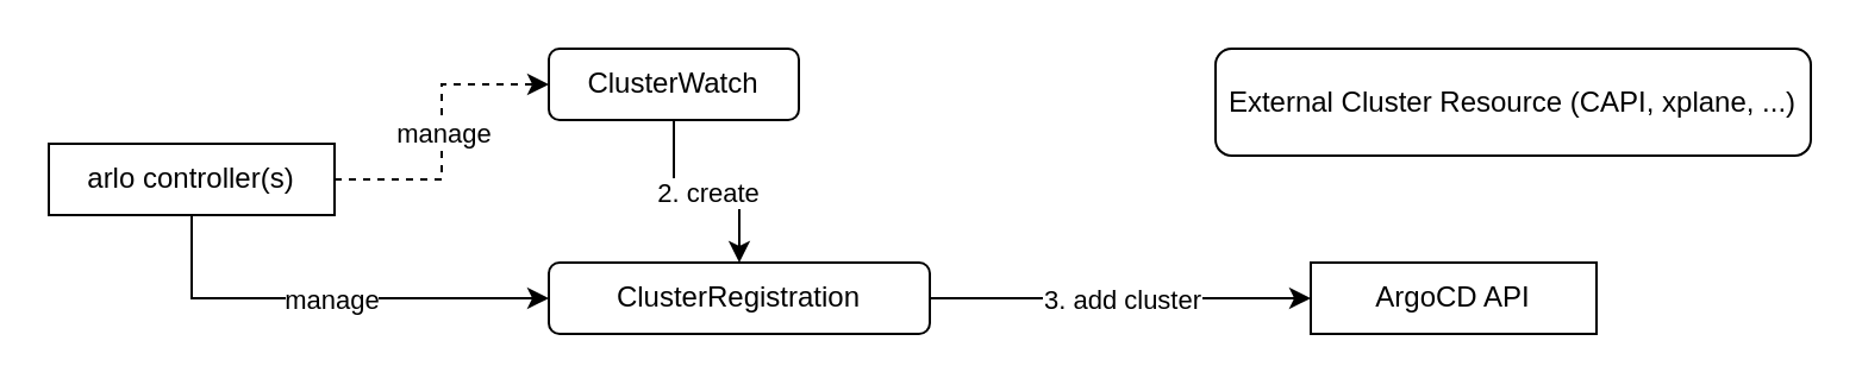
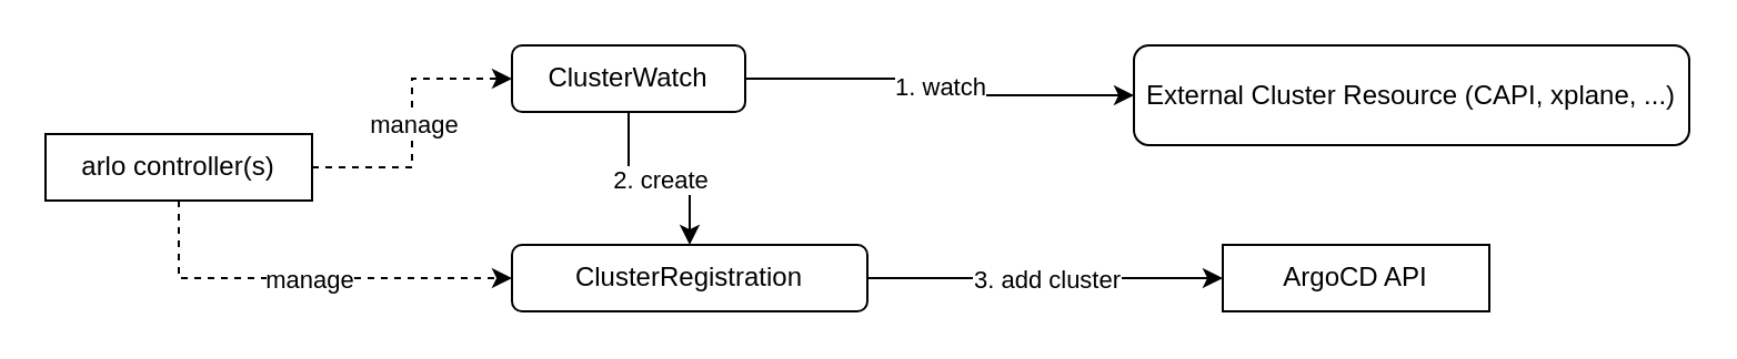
  <mxCell id="0" />
  <mxCell id="1" parent="0" />
  <mxCell id="2" value="ClusterWatch" style="rounded=1;whiteSpace=wrap;html=1;" parent="1" vertex="1"><mxGeometry x="230" y="20" width="105" height="30" as="geometry" /></mxCell>
  <mxCell id="3" value="ClusterRegistration" style="rounded=1;whiteSpace=wrap;html=1;" parent="1" vertex="1"><mxGeometry x="230" y="110" width="160" height="30" as="geometry" /></mxCell>
  <mxCell id="4" value="External Cluster Resource (CAPI, xplane, ...)" style="rounded=1;whiteSpace=wrap;html=1;" parent="1" vertex="1"><mxGeometry x="510" y="20" width="250" height="45" as="geometry" /></mxCell>
  <mxCell id="5" value="ArgoCD API" style="rounded=0;whiteSpace=wrap;html=1;" parent="1" vertex="1"><mxGeometry x="550" y="110" width="120" height="30" as="geometry" /></mxCell>
  <mxCell id="6" value="arlo controller(s)" style="rounded=0;whiteSpace=wrap;html=1;" parent="1" vertex="1"><mxGeometry x="20" y="60" width="120" height="30" as="geometry" /></mxCell>
+ <mxCell id="7" value="" style="endArrow=classic;html=1;rounded=0;edgeStyle=orthogonalEdgeStyle;exitX=1;exitY=0.5;exitDx=0;exitDy=0;entryX=0;entryY=0.5;entryDx=0;entryDy=0;" parent="1" source="2" target="4" edge="1"><mxGeometry relative="1" as="geometry"><mxPoint x="400" y="70" as="sourcePoint" /><mxPoint x="500" y="70" as="targetPoint" /></mxGeometry></mxCell>
+ <mxCell id="8" value="1. watch" style="edgeLabel;resizable=0;html=1;align=center;verticalAlign=middle;" parent="7" connectable="0" vertex="1"><mxGeometry relative="1" as="geometry" /></mxCell>
  <mxCell id="9" value="" style="endArrow=classic;html=1;rounded=0;edgeStyle=orthogonalEdgeStyle;exitX=0.5;exitY=1;exitDx=0;exitDy=0;entryX=0.5;entryY=0;entryDx=0;entryDy=0;" parent="1" source="2" target="3" edge="1"><mxGeometry relative="1" as="geometry"><mxPoint x="400" y="45" as="sourcePoint" /><mxPoint x="520" y="45" as="targetPoint" /></mxGeometry></mxCell>
  <mxCell id="10" value="2. create" style="edgeLabel;resizable=0;html=1;align=center;verticalAlign=middle;" parent="9" connectable="0" vertex="1"><mxGeometry relative="1" as="geometry" /></mxCell>
  <mxCell id="11" value="" style="endArrow=classic;html=1;rounded=0;edgeStyle=orthogonalEdgeStyle;exitX=1;exitY=0.5;exitDx=0;exitDy=0;entryX=0;entryY=0.5;entryDx=0;entryDy=0;" parent="1" source="3" target="5" edge="1"><mxGeometry relative="1" as="geometry"><mxPoint x="320" y="60" as="sourcePoint" /><mxPoint x="320" y="120" as="targetPoint" /></mxGeometry></mxCell>
  <mxCell id="12" value="3. add cluster" style="edgeLabel;resizable=0;html=1;align=center;verticalAlign=middle;" parent="11" connectable="0" vertex="1"><mxGeometry relative="1" as="geometry" /></mxCell>
  <mxCell id="13" value="" style="endArrow=classic;html=1;rounded=0;edgeStyle=orthogonalEdgeStyle;exitX=1;exitY=0.5;exitDx=0;exitDy=0;entryX=0;entryY=0.5;entryDx=0;entryDy=0;dashed=1;" parent="1" source="6" target="2" edge="1"><mxGeometry relative="1" as="geometry"><mxPoint x="330" y="70" as="sourcePoint" /><mxPoint x="330" y="130" as="targetPoint" /></mxGeometry></mxCell>
  <mxCell id="14" value="manage" style="edgeLabel;resizable=0;html=1;align=center;verticalAlign=middle;" parent="13" connectable="0" vertex="1"><mxGeometry relative="1" as="geometry" /></mxCell>
- <mxCell id="15" value="" style="endArrow=classic;html=1;rounded=0;edgeStyle=orthogonalEdgeStyle;exitX=0.5;exitY=1;exitDx=0;exitDy=0;entryX=0;entryY=0.5;entryDx=0;entryDy=0;dashed=0;" parent="1" source="6" target="3" edge="1"><mxGeometry relative="1" as="geometry"><mxPoint x="170" y="85" as="sourcePoint" /><mxPoint x="240" y="45" as="targetPoint" /></mxGeometry></mxCell>
+ <mxCell id="15" value="" style="endArrow=classic;html=1;rounded=0;edgeStyle=orthogonalEdgeStyle;exitX=0.5;exitY=1;exitDx=0;exitDy=0;entryX=0;entryY=0.5;entryDx=0;entryDy=0;dashed=1;" parent="1" source="6" target="3" edge="1"><mxGeometry relative="1" as="geometry"><mxPoint x="170" y="85" as="sourcePoint" /><mxPoint x="240" y="45" as="targetPoint" /></mxGeometry></mxCell>
  <mxCell id="16" value="manage" style="edgeLabel;resizable=0;html=1;align=center;verticalAlign=middle;" parent="15" connectable="0" vertex="1"><mxGeometry relative="1" as="geometry" /></mxCell>
